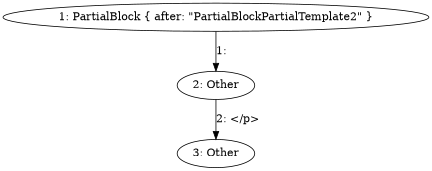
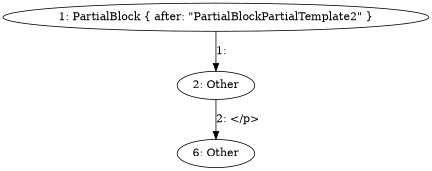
  digraph {
    n1 [label="1: PartialBlock { after: \"PartialBlockPartialTemplate2\" }"]
    n2 [label="2: Other"]
-   n3 [label="3: Other"]
+   n3 [label="6: Other"]
    n1 -> n2 [label="1: "]
    n2 -> n3 [label="2: </p>"]
  }
